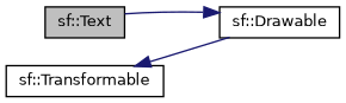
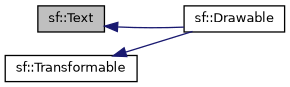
  digraph {
    rankdir=LR
    node [color=black fillcolor=white fontname=Helvetica fontsize=10 shape=record style=filled]
    edge [color=midnightblue dir=back fontname=Helvetica fontsize=10 labelfontname=Helvetica labelfontsize=10 style=solid]
    n1 [fillcolor=grey75 fontcolor=black height=0.2 label="sf::Text" width=0.4]
    n2 [height=0.2 label="sf::Drawable" width=0.4]
    n3 [height=0.2 label="sf::Transformable" width=0.4]
-   n2 -> n1
+   n1 -> n2
    n3 -> n2
  }
